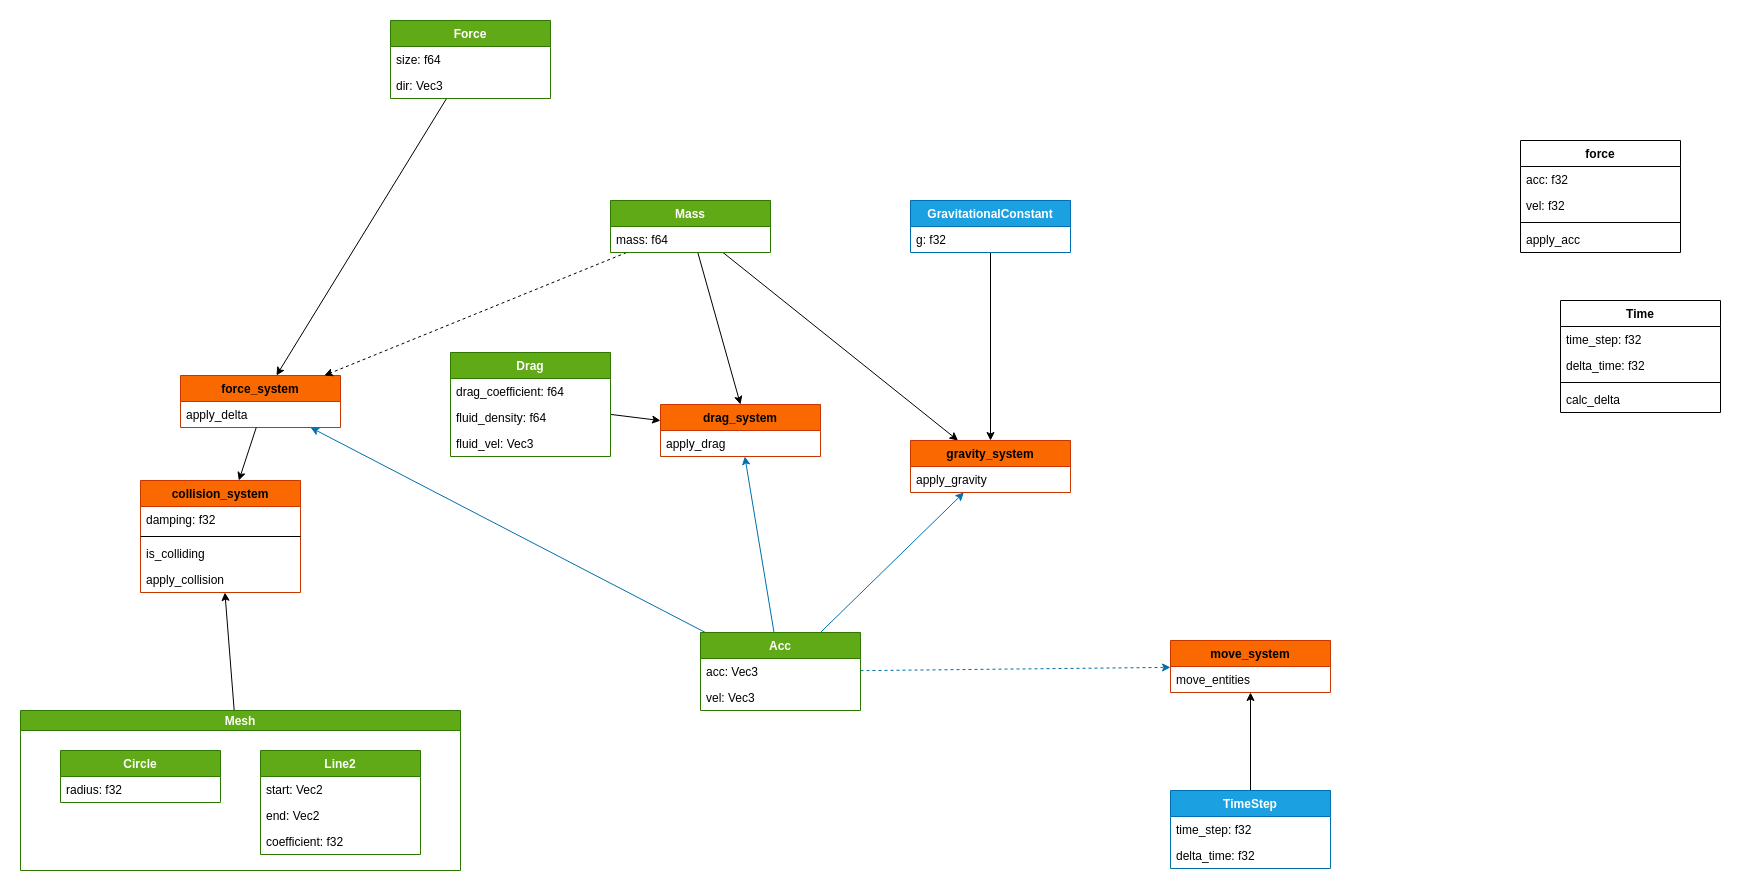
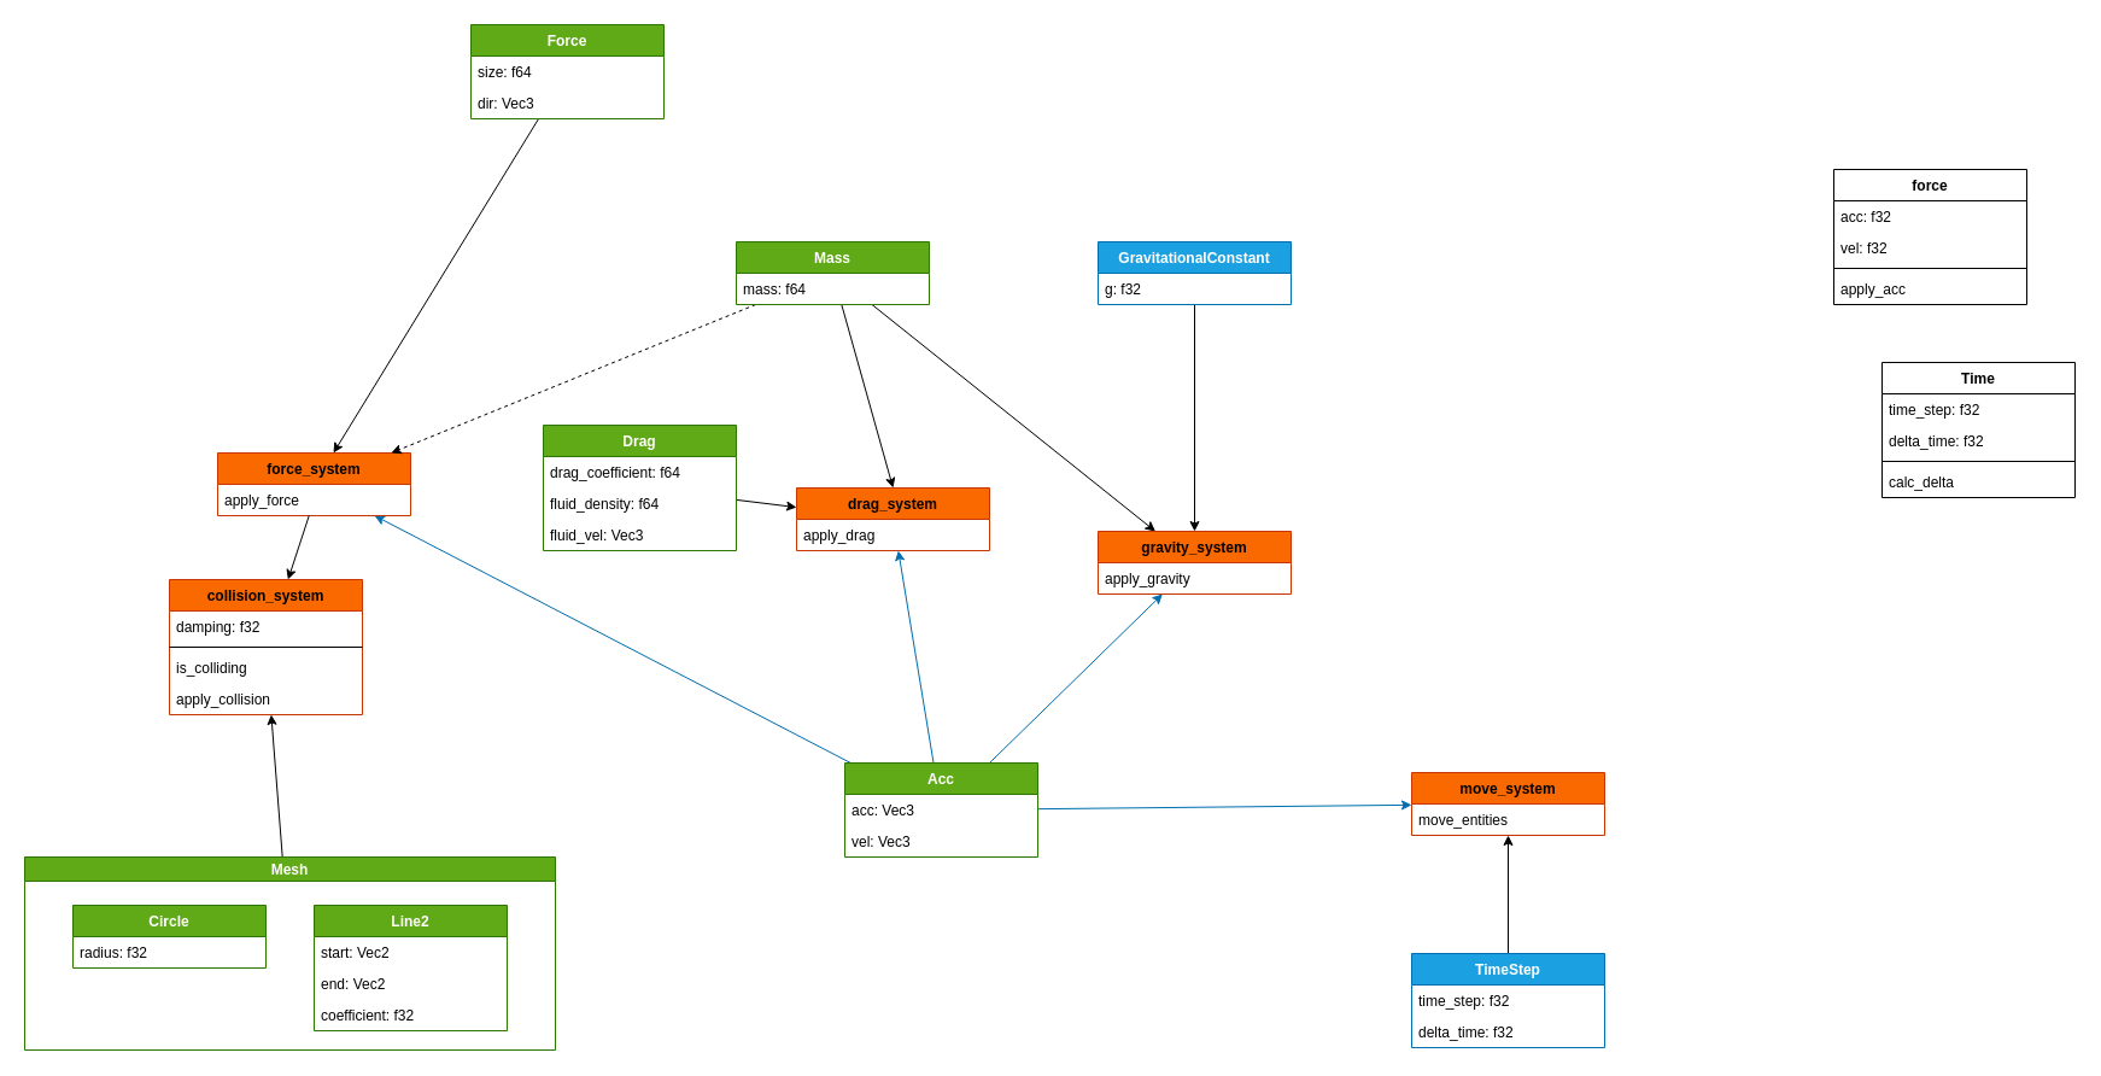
  <mxCell id="0" />
  <mxCell id="1" parent="0" />
  <mxCell id="2" value="Time" style="swimlane;fontStyle=1;align=center;verticalAlign=top;childLayout=stackLayout;horizontal=1;startSize=26;horizontalStack=0;resizeParent=1;resizeParentMax=0;resizeLast=0;collapsible=1;marginBottom=0;" parent="1" vertex="1"><mxGeometry x="1560" y="300" width="160" height="112" as="geometry" /></mxCell>
  <mxCell id="3" value="time_step: f32" style="text;strokeColor=none;fillColor=none;align=left;verticalAlign=top;spacingLeft=4;spacingRight=4;overflow=hidden;rotatable=0;points=[[0,0.5],[1,0.5]];portConstraint=eastwest;" parent="2" vertex="1"><mxGeometry y="26" width="160" height="26" as="geometry" /></mxCell>
  <mxCell id="4" value="delta_time: f32" style="text;strokeColor=none;fillColor=none;align=left;verticalAlign=top;spacingLeft=4;spacingRight=4;overflow=hidden;rotatable=0;points=[[0,0.5],[1,0.5]];portConstraint=eastwest;" parent="2" vertex="1"><mxGeometry y="52" width="160" height="26" as="geometry" /></mxCell>
  <mxCell id="5" value="" style="line;strokeWidth=1;fillColor=none;align=left;verticalAlign=middle;spacingTop=-1;spacingLeft=3;spacingRight=3;rotatable=0;labelPosition=right;points=[];portConstraint=eastwest;" parent="2" vertex="1"><mxGeometry y="78" width="160" height="8" as="geometry" /></mxCell>
  <mxCell id="6" value="calc_delta" style="text;strokeColor=none;fillColor=none;align=left;verticalAlign=top;spacingLeft=4;spacingRight=4;overflow=hidden;rotatable=0;points=[[0,0.5],[1,0.5]];portConstraint=eastwest;" parent="2" vertex="1"><mxGeometry y="86" width="160" height="26" as="geometry" /></mxCell>
  <mxCell id="7" value="force" style="swimlane;fontStyle=1;align=center;verticalAlign=top;childLayout=stackLayout;horizontal=1;startSize=26;horizontalStack=0;resizeParent=1;resizeParentMax=0;resizeLast=0;collapsible=1;marginBottom=0;" parent="1" vertex="1"><mxGeometry x="1520" y="140" width="160" height="112" as="geometry" /></mxCell>
  <mxCell id="8" value="acc: f32" style="text;strokeColor=none;fillColor=none;align=left;verticalAlign=top;spacingLeft=4;spacingRight=4;overflow=hidden;rotatable=0;points=[[0,0.5],[1,0.5]];portConstraint=eastwest;" parent="7" vertex="1"><mxGeometry y="26" width="160" height="26" as="geometry" /></mxCell>
  <mxCell id="9" value="vel: f32" style="text;strokeColor=none;fillColor=none;align=left;verticalAlign=top;spacingLeft=4;spacingRight=4;overflow=hidden;rotatable=0;points=[[0,0.5],[1,0.5]];portConstraint=eastwest;" parent="7" vertex="1"><mxGeometry y="52" width="160" height="26" as="geometry" /></mxCell>
  <mxCell id="10" value="" style="line;strokeWidth=1;fillColor=none;align=left;verticalAlign=middle;spacingTop=-1;spacingLeft=3;spacingRight=3;rotatable=0;labelPosition=right;points=[];portConstraint=eastwest;" parent="7" vertex="1"><mxGeometry y="78" width="160" height="8" as="geometry" /></mxCell>
  <mxCell id="11" value="apply_acc" style="text;strokeColor=none;fillColor=none;align=left;verticalAlign=top;spacingLeft=4;spacingRight=4;overflow=hidden;rotatable=0;points=[[0,0.5],[1,0.5]];portConstraint=eastwest;" parent="7" vertex="1"><mxGeometry y="86" width="160" height="26" as="geometry" /></mxCell>
  <mxCell id="12" style="edgeStyle=none;html=1;fillColor=#1ba1e2;strokeColor=#006EAF;" parent="1" source="59" target="14" edge="1"><mxGeometry relative="1" as="geometry"><mxPoint x="660.802" y="670" as="sourcePoint" /></mxGeometry></mxCell>
  <mxCell id="13" style="edgeStyle=none;html=1;" parent="1" source="56" target="14" edge="1"><mxGeometry relative="1" as="geometry"><mxPoint x="980" y="320" as="targetPoint" /></mxGeometry></mxCell>
  <mxCell id="14" value="force_system" style="swimlane;fontStyle=1;align=center;verticalAlign=top;childLayout=stackLayout;horizontal=1;startSize=26;horizontalStack=0;resizeParent=1;resizeParentMax=0;resizeLast=0;collapsible=1;marginBottom=0;fillColor=#fa6800;fontColor=#000000;strokeColor=#C73500;" parent="1" vertex="1"><mxGeometry x="180" y="375" width="160" height="52" as="geometry" /></mxCell>
- <mxCell id="15" value="apply_delta" style="text;strokeColor=none;fillColor=none;align=left;verticalAlign=top;spacingLeft=4;spacingRight=4;overflow=hidden;rotatable=0;points=[[0,0.5],[1,0.5]];portConstraint=eastwest;" parent="14" vertex="1"><mxGeometry y="26" width="160" height="26" as="geometry" /></mxCell>
+ <mxCell id="15" value="apply_force" style="text;strokeColor=none;fillColor=none;align=left;verticalAlign=top;spacingLeft=4;spacingRight=4;overflow=hidden;rotatable=0;points=[[0,0.5],[1,0.5]];portConstraint=eastwest;" parent="14" vertex="1"><mxGeometry y="26" width="160" height="26" as="geometry" /></mxCell>
  <mxCell id="16" style="edgeStyle=none;html=1;fillColor=#1ba1e2;strokeColor=#006EAF;" parent="1" source="59" target="32" edge="1"><mxGeometry relative="1" as="geometry"><mxPoint x="951.795" y="670" as="sourcePoint" /></mxGeometry></mxCell>
- <mxCell id="17" style="edgeStyle=none;html=1;fillColor=#1ba1e2;strokeColor=#006EAF;dashed=1;" parent="1" source="59" target="39" edge="1"><mxGeometry relative="1" as="geometry"><mxPoint x="1000" y="710.681" as="sourcePoint" /></mxGeometry></mxCell>
+ <mxCell id="17" style="edgeStyle=none;html=1;fillColor=#1ba1e2;strokeColor=#006EAF;" parent="1" source="59" target="39" edge="1"><mxGeometry relative="1" as="geometry"><mxPoint x="1000" y="710.681" as="sourcePoint" /></mxGeometry></mxCell>
  <mxCell id="18" style="edgeStyle=none;html=1;fillColor=#1ba1e2;strokeColor=#006EAF;" parent="1" source="59" target="45" edge="1"><mxGeometry relative="1" as="geometry"><mxPoint x="881.408" y="670" as="sourcePoint" /></mxGeometry></mxCell>
  <mxCell id="19" style="edgeStyle=none;html=1;" parent="1" source="20" target="34" edge="1"><mxGeometry relative="1" as="geometry" /></mxCell>
  <mxCell id="20" value="Mesh" style="swimlane;startSize=20;fillColor=#60a917;fontColor=#ffffff;strokeColor=#2D7600;" parent="1" vertex="1"><mxGeometry x="20" y="710" width="440" height="160" as="geometry" /></mxCell>
  <mxCell id="21" value="Circle" style="swimlane;fontStyle=1;align=center;verticalAlign=top;childLayout=stackLayout;horizontal=1;startSize=26;horizontalStack=0;resizeParent=1;resizeParentMax=0;resizeLast=0;collapsible=1;marginBottom=0;fillColor=#60a917;fontColor=#ffffff;strokeColor=#2D7600;" parent="20" vertex="1"><mxGeometry x="40" y="40" width="160" height="52" as="geometry" /></mxCell>
  <mxCell id="22" value="radius: f32" style="text;strokeColor=none;fillColor=none;align=left;verticalAlign=top;spacingLeft=4;spacingRight=4;overflow=hidden;rotatable=0;points=[[0,0.5],[1,0.5]];portConstraint=eastwest;" parent="21" vertex="1"><mxGeometry y="26" width="160" height="26" as="geometry" /></mxCell>
  <mxCell id="23" value="Line2" style="swimlane;fontStyle=1;align=center;verticalAlign=top;childLayout=stackLayout;horizontal=1;startSize=26;horizontalStack=0;resizeParent=1;resizeParentMax=0;resizeLast=0;collapsible=1;marginBottom=0;fillColor=#60a917;fontColor=#ffffff;strokeColor=#2D7600;" parent="20" vertex="1"><mxGeometry x="240" y="40" width="160" height="104" as="geometry" /></mxCell>
  <mxCell id="24" value="start: Vec2" style="text;strokeColor=none;fillColor=none;align=left;verticalAlign=top;spacingLeft=4;spacingRight=4;overflow=hidden;rotatable=0;points=[[0,0.5],[1,0.5]];portConstraint=eastwest;" parent="23" vertex="1"><mxGeometry y="26" width="160" height="26" as="geometry" /></mxCell>
  <mxCell id="25" value="end: Vec2" style="text;strokeColor=none;fillColor=none;align=left;verticalAlign=top;spacingLeft=4;spacingRight=4;overflow=hidden;rotatable=0;points=[[0,0.5],[1,0.5]];portConstraint=eastwest;" parent="23" vertex="1"><mxGeometry y="52" width="160" height="26" as="geometry" /></mxCell>
  <mxCell id="26" value="coefficient: f32" style="text;strokeColor=none;fillColor=none;align=left;verticalAlign=top;spacingLeft=4;spacingRight=4;overflow=hidden;rotatable=0;points=[[0,0.5],[1,0.5]];portConstraint=eastwest;" parent="23" vertex="1"><mxGeometry y="78" width="160" height="26" as="geometry" /></mxCell>
  <mxCell id="27" style="edgeStyle=none;html=1;dashed=1;" parent="1" source="50" target="14" edge="1"><mxGeometry relative="1" as="geometry" /></mxCell>
  <mxCell id="28" style="edgeStyle=none;html=1;" parent="1" source="50" target="32" edge="1"><mxGeometry relative="1" as="geometry" /></mxCell>
  <mxCell id="29" style="edgeStyle=none;html=1;entryX=0.5;entryY=0;entryDx=0;entryDy=0;" parent="1" source="50" target="45" edge="1"><mxGeometry relative="1" as="geometry" /></mxCell>
  <mxCell id="30" style="edgeStyle=none;html=1;" parent="1" source="41" target="39" edge="1"><mxGeometry relative="1" as="geometry"><mxPoint x="660" y="447.04" as="sourcePoint" /></mxGeometry></mxCell>
  <mxCell id="31" style="edgeStyle=none;html=1;" parent="1" source="15" target="34" edge="1"><mxGeometry relative="1" as="geometry" /></mxCell>
  <mxCell id="32" value="gravity_system" style="swimlane;fontStyle=1;align=center;verticalAlign=top;childLayout=stackLayout;horizontal=1;startSize=26;horizontalStack=0;resizeParent=1;resizeParentMax=0;resizeLast=0;collapsible=1;marginBottom=0;fillColor=#fa6800;fontColor=#000000;strokeColor=#C73500;" parent="1" vertex="1"><mxGeometry x="910" y="440" width="160" height="52" as="geometry" /></mxCell>
  <mxCell id="33" value="apply_gravity" style="text;strokeColor=none;fillColor=none;align=left;verticalAlign=top;spacingLeft=4;spacingRight=4;overflow=hidden;rotatable=0;points=[[0,0.5],[1,0.5]];portConstraint=eastwest;" parent="32" vertex="1"><mxGeometry y="26" width="160" height="26" as="geometry" /></mxCell>
  <mxCell id="34" value="collision_system" style="swimlane;fontStyle=1;align=center;verticalAlign=top;childLayout=stackLayout;horizontal=1;startSize=26;horizontalStack=0;resizeParent=1;resizeParentMax=0;resizeLast=0;collapsible=1;marginBottom=0;fillColor=#fa6800;fontColor=#000000;strokeColor=#C73500;" parent="1" vertex="1"><mxGeometry x="140" y="480" width="160" height="112" as="geometry" /></mxCell>
  <mxCell id="35" value="damping: f32" style="text;strokeColor=none;fillColor=none;align=left;verticalAlign=top;spacingLeft=4;spacingRight=4;overflow=hidden;rotatable=0;points=[[0,0.5],[1,0.5]];portConstraint=eastwest;" parent="34" vertex="1"><mxGeometry y="26" width="160" height="26" as="geometry" /></mxCell>
  <mxCell id="36" value="" style="line;strokeWidth=1;fillColor=none;align=left;verticalAlign=middle;spacingTop=-1;spacingLeft=3;spacingRight=3;rotatable=0;labelPosition=right;points=[];portConstraint=eastwest;" parent="34" vertex="1"><mxGeometry y="52" width="160" height="8" as="geometry" /></mxCell>
  <mxCell id="37" value="is_colliding" style="text;strokeColor=none;fillColor=none;align=left;verticalAlign=top;spacingLeft=4;spacingRight=4;overflow=hidden;rotatable=0;points=[[0,0.5],[1,0.5]];portConstraint=eastwest;" parent="34" vertex="1"><mxGeometry y="60" width="160" height="26" as="geometry" /></mxCell>
  <mxCell id="38" value="apply_collision" style="text;strokeColor=none;fillColor=none;align=left;verticalAlign=top;spacingLeft=4;spacingRight=4;overflow=hidden;rotatable=0;points=[[0,0.5],[1,0.5]];portConstraint=eastwest;" parent="34" vertex="1"><mxGeometry y="86" width="160" height="26" as="geometry" /></mxCell>
  <mxCell id="39" value="move_system" style="swimlane;fontStyle=1;align=center;verticalAlign=top;childLayout=stackLayout;horizontal=1;startSize=26;horizontalStack=0;resizeParent=1;resizeParentMax=0;resizeLast=0;collapsible=1;marginBottom=0;fillColor=#fa6800;fontColor=#000000;strokeColor=#C73500;" parent="1" vertex="1"><mxGeometry x="1170" y="640" width="160" height="52" as="geometry" /></mxCell>
  <mxCell id="40" value="move_entities" style="text;strokeColor=none;fillColor=none;align=left;verticalAlign=top;spacingLeft=4;spacingRight=4;overflow=hidden;rotatable=0;points=[[0,0.5],[1,0.5]];portConstraint=eastwest;" parent="39" vertex="1"><mxGeometry y="26" width="160" height="26" as="geometry" /></mxCell>
  <mxCell id="41" value="TimeStep" style="swimlane;fontStyle=1;align=center;verticalAlign=top;childLayout=stackLayout;horizontal=1;startSize=26;horizontalStack=0;resizeParent=1;resizeParentMax=0;resizeLast=0;collapsible=1;marginBottom=0;fillColor=#1ba1e2;fontColor=#ffffff;strokeColor=#006EAF;" parent="1" vertex="1"><mxGeometry x="1170" y="790" width="160" height="78" as="geometry" /></mxCell>
  <mxCell id="42" value="time_step: f32" style="text;strokeColor=none;fillColor=none;align=left;verticalAlign=top;spacingLeft=4;spacingRight=4;overflow=hidden;rotatable=0;points=[[0,0.5],[1,0.5]];portConstraint=eastwest;" parent="41" vertex="1"><mxGeometry y="26" width="160" height="26" as="geometry" /></mxCell>
  <mxCell id="43" value="delta_time: f32" style="text;strokeColor=none;fillColor=none;align=left;verticalAlign=top;spacingLeft=4;spacingRight=4;overflow=hidden;rotatable=0;points=[[0,0.5],[1,0.5]];portConstraint=eastwest;" parent="41" vertex="1"><mxGeometry y="52" width="160" height="26" as="geometry" /></mxCell>
  <mxCell id="44" style="edgeStyle=none;html=1;" parent="1" source="52" target="45" edge="1"><mxGeometry relative="1" as="geometry"><mxPoint x="900" y="420.667" as="sourcePoint" /></mxGeometry></mxCell>
  <mxCell id="45" value="drag_system" style="swimlane;fontStyle=1;align=center;verticalAlign=top;childLayout=stackLayout;horizontal=1;startSize=26;horizontalStack=0;resizeParent=1;resizeParentMax=0;resizeLast=0;collapsible=1;marginBottom=0;fillColor=#fa6800;fontColor=#000000;strokeColor=#C73500;" parent="1" vertex="1"><mxGeometry x="660" y="404" width="160" height="52" as="geometry" /></mxCell>
  <mxCell id="46" value="apply_drag" style="text;strokeColor=none;fillColor=none;align=left;verticalAlign=top;spacingLeft=4;spacingRight=4;overflow=hidden;rotatable=0;points=[[0,0.5],[1,0.5]];portConstraint=eastwest;" parent="45" vertex="1"><mxGeometry y="26" width="160" height="26" as="geometry" /></mxCell>
  <mxCell id="47" style="edgeStyle=none;html=1;" parent="1" source="48" target="32" edge="1"><mxGeometry relative="1" as="geometry" /></mxCell>
  <mxCell id="48" value="GravitationalConstant" style="swimlane;fontStyle=1;align=center;verticalAlign=top;childLayout=stackLayout;horizontal=1;startSize=26;horizontalStack=0;resizeParent=1;resizeParentMax=0;resizeLast=0;collapsible=1;marginBottom=0;fillColor=#1ba1e2;fontColor=#ffffff;strokeColor=#006EAF;" parent="1" vertex="1"><mxGeometry x="910" y="200" width="160" height="52" as="geometry" /></mxCell>
  <mxCell id="49" value="g: f32" style="text;strokeColor=none;fillColor=none;align=left;verticalAlign=top;spacingLeft=4;spacingRight=4;overflow=hidden;rotatable=0;points=[[0,0.5],[1,0.5]];portConstraint=eastwest;" parent="48" vertex="1"><mxGeometry y="26" width="160" height="26" as="geometry" /></mxCell>
  <mxCell id="50" value="Mass" style="swimlane;fontStyle=1;align=center;verticalAlign=top;childLayout=stackLayout;horizontal=1;startSize=26;horizontalStack=0;resizeParent=1;resizeParentMax=0;resizeLast=0;collapsible=1;marginBottom=0;fillColor=#60a917;fontColor=#ffffff;strokeColor=#2D7600;" parent="1" vertex="1"><mxGeometry x="610" y="200" width="160" height="52" as="geometry" /></mxCell>
  <mxCell id="51" value="mass: f64" style="text;strokeColor=none;fillColor=none;align=left;verticalAlign=top;spacingLeft=4;spacingRight=4;overflow=hidden;rotatable=0;points=[[0,0.5],[1,0.5]];portConstraint=eastwest;" parent="50" vertex="1"><mxGeometry y="26" width="160" height="26" as="geometry" /></mxCell>
  <mxCell id="52" value="Drag" style="swimlane;fontStyle=1;align=center;verticalAlign=top;childLayout=stackLayout;horizontal=1;startSize=26;horizontalStack=0;resizeParent=1;resizeParentMax=0;resizeLast=0;collapsible=1;marginBottom=0;fillColor=#60a917;fontColor=#ffffff;strokeColor=#2D7600;" parent="1" vertex="1"><mxGeometry x="450" y="352" width="160" height="104" as="geometry" /></mxCell>
  <mxCell id="53" value="drag_coefficient: f64" style="text;strokeColor=none;fillColor=none;align=left;verticalAlign=top;spacingLeft=4;spacingRight=4;overflow=hidden;rotatable=0;points=[[0,0.5],[1,0.5]];portConstraint=eastwest;" parent="52" vertex="1"><mxGeometry y="26" width="160" height="26" as="geometry" /></mxCell>
  <mxCell id="54" value="fluid_density: f64" style="text;strokeColor=none;fillColor=none;align=left;verticalAlign=top;spacingLeft=4;spacingRight=4;overflow=hidden;rotatable=0;points=[[0,0.5],[1,0.5]];portConstraint=eastwest;" parent="52" vertex="1"><mxGeometry y="52" width="160" height="26" as="geometry" /></mxCell>
  <mxCell id="55" value="fluid_vel: Vec3" style="text;strokeColor=none;fillColor=none;align=left;verticalAlign=top;spacingLeft=4;spacingRight=4;overflow=hidden;rotatable=0;points=[[0,0.5],[1,0.5]];portConstraint=eastwest;" parent="52" vertex="1"><mxGeometry y="78" width="160" height="26" as="geometry" /></mxCell>
  <mxCell id="56" value="Force" style="swimlane;fontStyle=1;align=center;verticalAlign=top;childLayout=stackLayout;horizontal=1;startSize=26;horizontalStack=0;resizeParent=1;resizeParentMax=0;resizeLast=0;collapsible=1;marginBottom=0;fillColor=#60a917;fontColor=#ffffff;strokeColor=#2D7600;" parent="1" vertex="1"><mxGeometry x="390" y="20" width="160" height="78" as="geometry" /></mxCell>
  <mxCell id="57" value="size: f64" style="text;strokeColor=none;fillColor=none;align=left;verticalAlign=top;spacingLeft=4;spacingRight=4;overflow=hidden;rotatable=0;points=[[0,0.5],[1,0.5]];portConstraint=eastwest;" parent="56" vertex="1"><mxGeometry y="26" width="160" height="26" as="geometry" /></mxCell>
  <mxCell id="58" value="dir: Vec3" style="text;strokeColor=none;fillColor=none;align=left;verticalAlign=top;spacingLeft=4;spacingRight=4;overflow=hidden;rotatable=0;points=[[0,0.5],[1,0.5]];portConstraint=eastwest;" parent="56" vertex="1"><mxGeometry y="52" width="160" height="26" as="geometry" /></mxCell>
  <mxCell id="59" value="Acc" style="swimlane;fontStyle=1;align=center;verticalAlign=top;childLayout=stackLayout;horizontal=1;startSize=26;horizontalStack=0;resizeParent=1;resizeParentMax=0;resizeLast=0;collapsible=1;marginBottom=0;fillColor=#60a917;fontColor=#ffffff;strokeColor=#2D7600;" parent="1" vertex="1"><mxGeometry x="700" y="632" width="160" height="78" as="geometry" /></mxCell>
  <mxCell id="60" value="acc: Vec3" style="text;strokeColor=none;fillColor=none;align=left;verticalAlign=top;spacingLeft=4;spacingRight=4;overflow=hidden;rotatable=0;points=[[0,0.5],[1,0.5]];portConstraint=eastwest;" parent="59" vertex="1"><mxGeometry y="26" width="160" height="26" as="geometry" /></mxCell>
  <mxCell id="61" value="vel: Vec3" style="text;strokeColor=none;fillColor=none;align=left;verticalAlign=top;spacingLeft=4;spacingRight=4;overflow=hidden;rotatable=0;points=[[0,0.5],[1,0.5]];portConstraint=eastwest;" parent="59" vertex="1"><mxGeometry y="52" width="160" height="26" as="geometry" /></mxCell>
